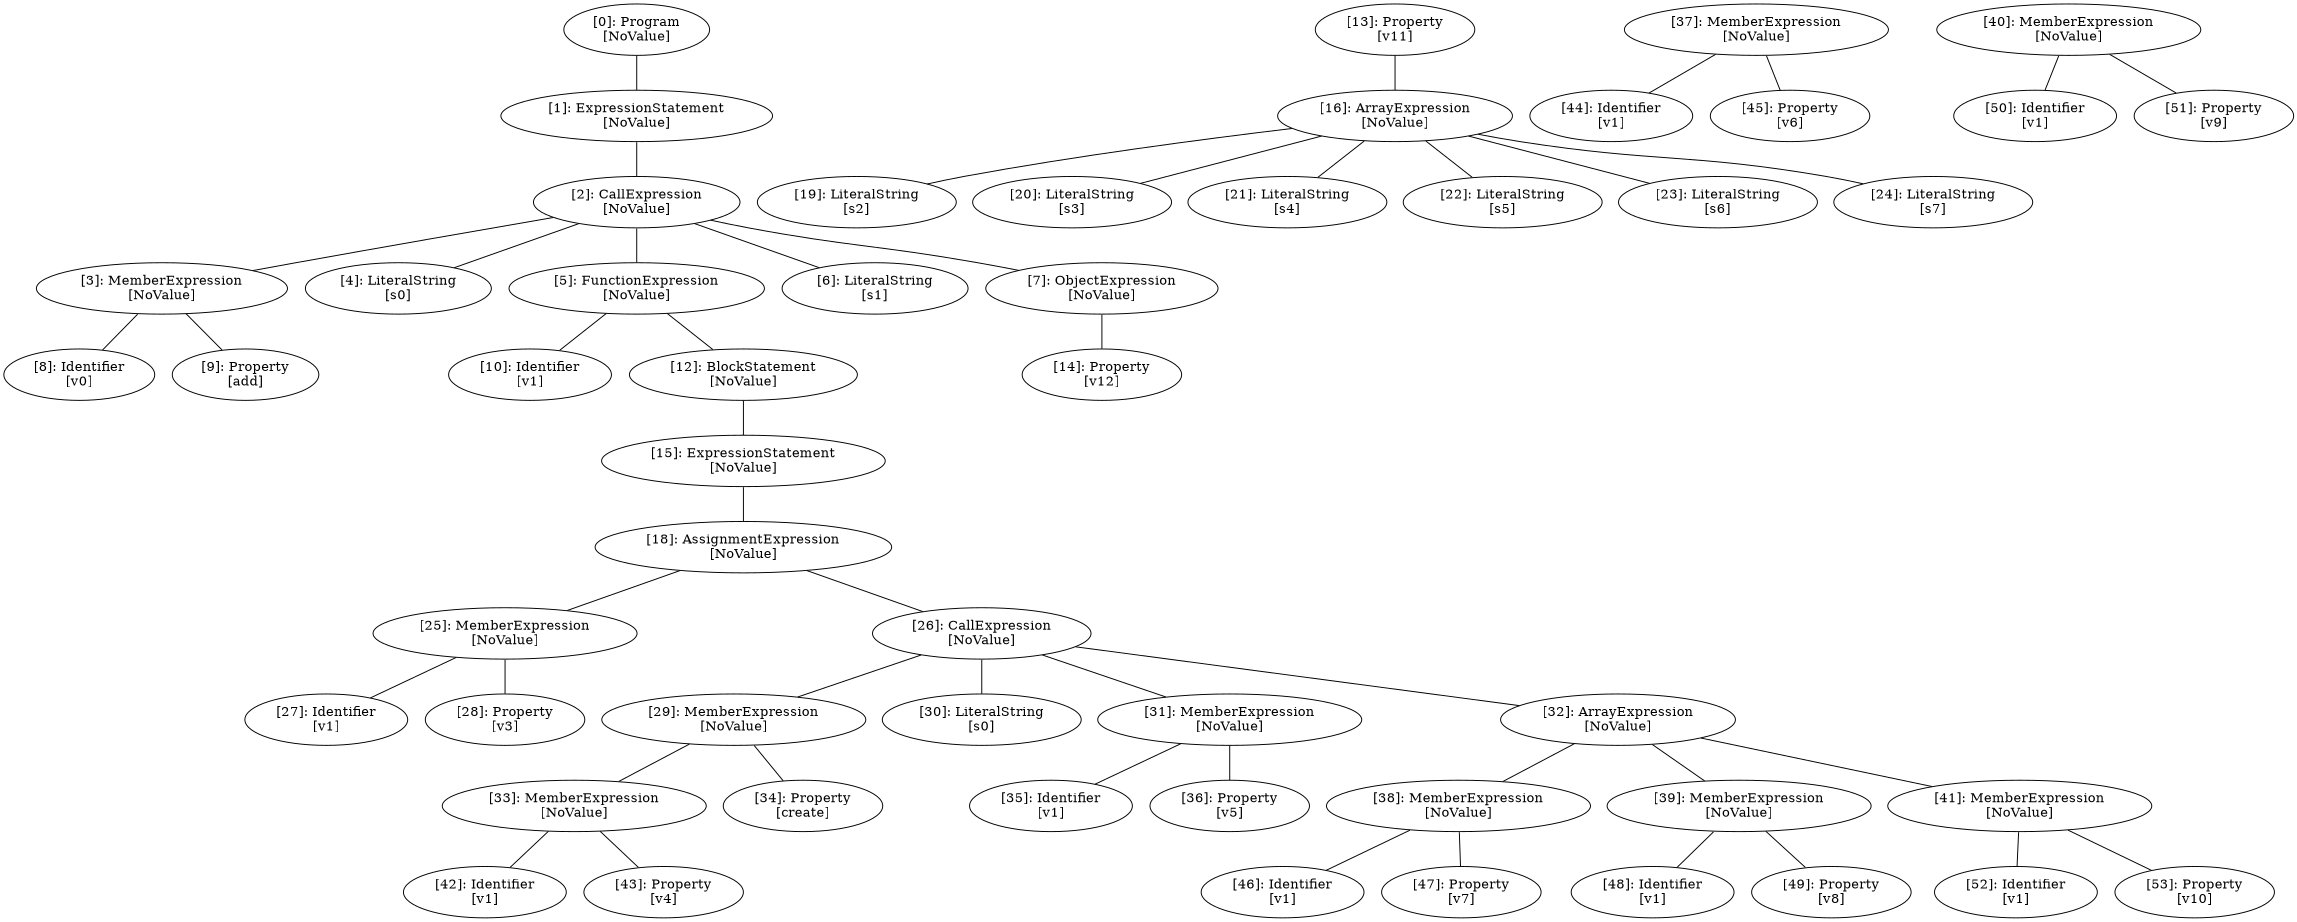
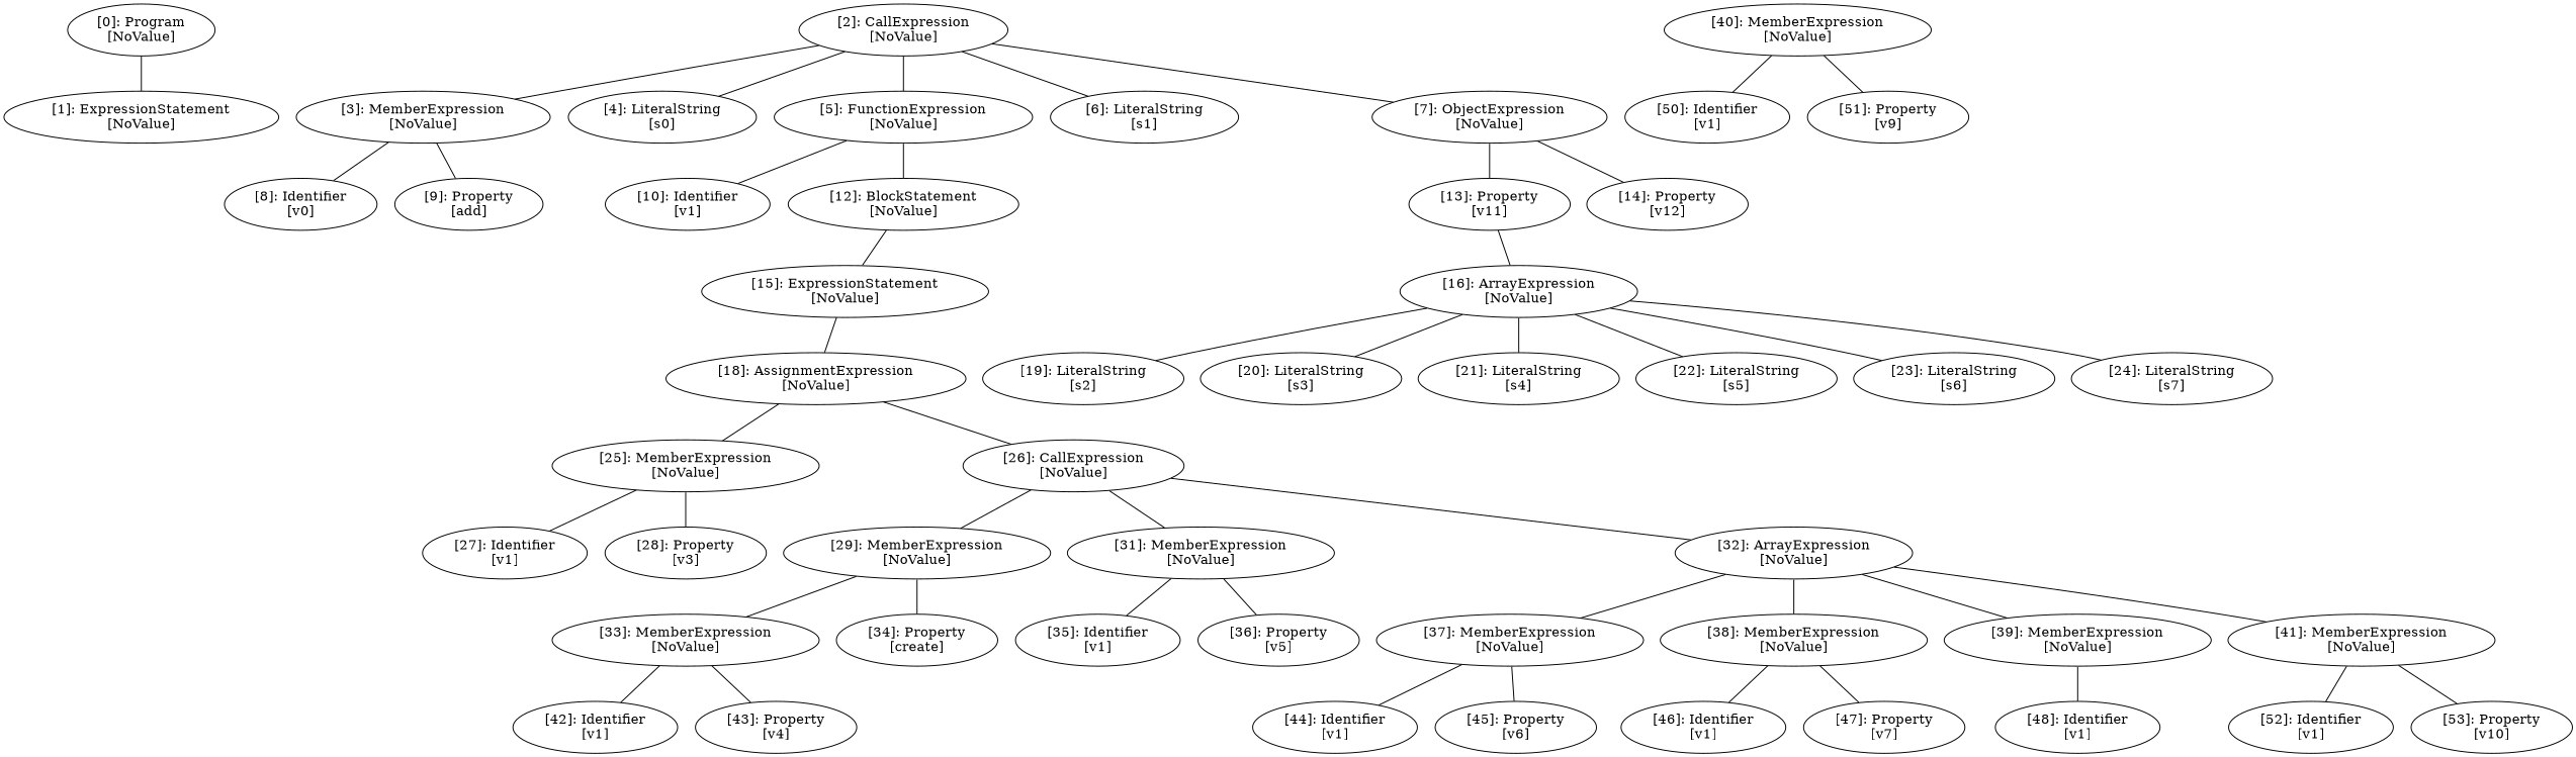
  graph {
    n1 [label="[0]: Program\n[NoValue]"]
    n2 [label="[1]: ExpressionStatement\n[NoValue]"]
    n3 [label="[2]: CallExpression\n[NoValue]"]
    n4 [label="[3]: MemberExpression\n[NoValue]"]
    n5 [label="[4]: LiteralString\n[s0]"]
    n6 [label="[5]: FunctionExpression\n[NoValue]"]
    n7 [label="[6]: LiteralString\n[s1]"]
    n8 [label="[7]: ObjectExpression\n[NoValue]"]
    n9 [label="[8]: Identifier\n[v0]"]
    n10 [label="[9]: Property\n[add]"]
    n11 [label="[10]: Identifier\n[v1]"]
    n12 [label="[12]: BlockStatement\n[NoValue]"]
    n13 [label="[13]: Property\n[v11]"]
    n14 [label="[14]: Property\n[v12]"]
    n15 [label="[15]: ExpressionStatement\n[NoValue]"]
    n16 [label="[16]: ArrayExpression\n[NoValue]"]
    n17 [label="[18]: AssignmentExpression\n[NoValue]"]
    n18 [label="[19]: LiteralString\n[s2]"]
    n19 [label="[20]: LiteralString\n[s3]"]
    n20 [label="[21]: LiteralString\n[s4]"]
    n21 [label="[22]: LiteralString\n[s5]"]
    n22 [label="[23]: LiteralString\n[s6]"]
    n23 [label="[24]: LiteralString\n[s7]"]
    n24 [label="[25]: MemberExpression\n[NoValue]"]
    n25 [label="[26]: CallExpression\n[NoValue]"]
    n26 [label="[27]: Identifier\n[v1]"]
    n27 [label="[28]: Property\n[v3]"]
    n28 [label="[29]: MemberExpression\n[NoValue]"]
-   n29 [label="[30]: LiteralString\n[s0]"]
    n30 [label="[31]: MemberExpression\n[NoValue]"]
    n31 [label="[32]: ArrayExpression\n[NoValue]"]
    n32 [label="[33]: MemberExpression\n[NoValue]"]
    n33 [label="[34]: Property\n[create]"]
    n34 [label="[35]: Identifier\n[v1]"]
    n35 [label="[36]: Property\n[v5]"]
    n36 [label="[37]: MemberExpression\n[NoValue]"]
    n37 [label="[38]: MemberExpression\n[NoValue]"]
    n38 [label="[39]: MemberExpression\n[NoValue]"]
    n39 [label="[41]: MemberExpression\n[NoValue]"]
    n40 [label="[42]: Identifier\n[v1]"]
    n41 [label="[43]: Property\n[v4]"]
    n42 [label="[44]: Identifier\n[v1]"]
    n43 [label="[45]: Property\n[v6]"]
    n44 [label="[46]: Identifier\n[v1]"]
    n45 [label="[47]: Property\n[v7]"]
    n46 [label="[48]: Identifier\n[v1]"]
-   n47 [label="[49]: Property\n[v8]"]
    n48 [label="[40]: MemberExpression\n[NoValue]"]
    n49 [label="[50]: Identifier\n[v1]"]
    n50 [label="[51]: Property\n[v9]"]
    n51 [label="[52]: Identifier\n[v1]"]
    n52 [label="[53]: Property\n[v10]"]
    n1 -- n2
-   n2 -- n3
    n3 -- n4
    n3 -- n5
    n3 -- n6
    n3 -- n7
    n3 -- n8
    n4 -- n9
    n4 -- n10
    n6 -- n11
    n6 -- n12
+   n8 -- n13
    n8 -- n14
    n12 -- n15
    n13 -- n16
    n15 -- n17
    n16 -- n18
    n16 -- n19
    n16 -- n20
    n16 -- n21
    n16 -- n22
    n16 -- n23
    n17 -- n24
    n17 -- n25
    n24 -- n26
    n24 -- n27
    n25 -- n28
-   n25 -- n29
    n25 -- n30
    n25 -- n31
    n28 -- n32
    n28 -- n33
    n30 -- n34
    n30 -- n35
+   n31 -- n36
    n31 -- n37
    n31 -- n38
    n31 -- n39
    n32 -- n40
    n32 -- n41
    n36 -- n42
    n36 -- n43
    n37 -- n44
    n37 -- n45
    n38 -- n46
-   n38 -- n47
    n39 -- n51
    n39 -- n52
    n48 -- n49
    n48 -- n50
  }
